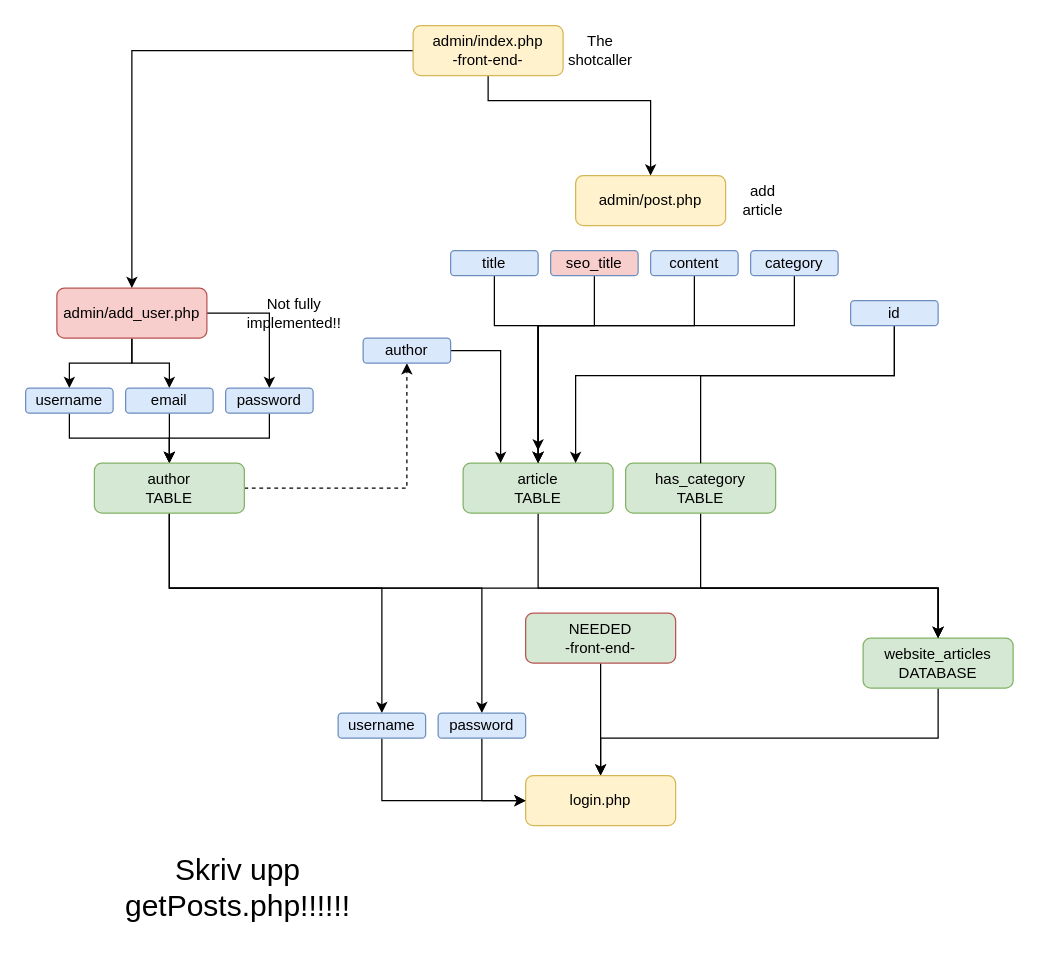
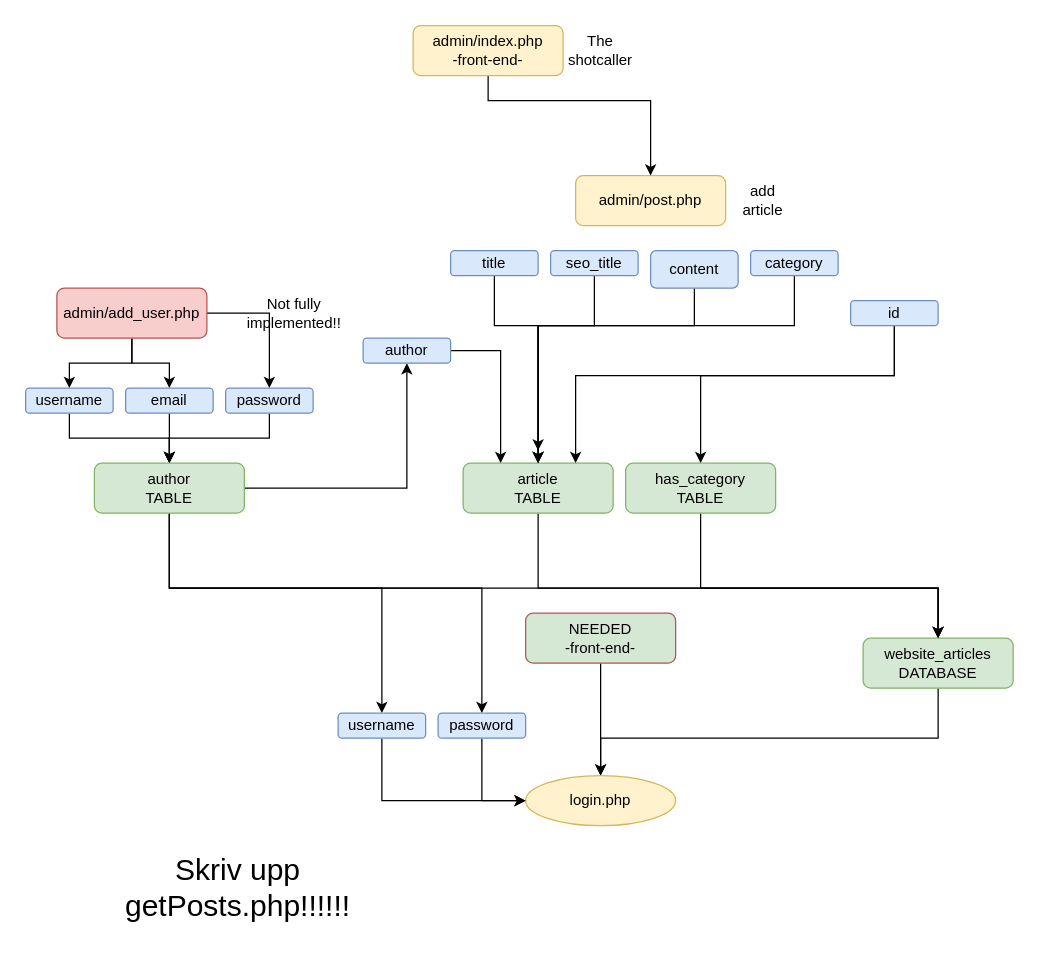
  <mxCell id="0" />
  <mxCell id="1" parent="0" />
  <mxCell id="2" style="edgeStyle=orthogonalEdgeStyle;rounded=0;orthogonalLoop=1;jettySize=auto;html=1;exitX=0.5;exitY=1;exitDx=0;exitDy=0;entryX=0.5;entryY=0;entryDx=0;entryDy=0;" edge="1" parent="1" source="5" target="9"><mxGeometry relative="1" as="geometry" /></mxCell>
  <mxCell id="3" style="edgeStyle=orthogonalEdgeStyle;rounded=0;orthogonalLoop=1;jettySize=auto;html=1;entryX=0.5;entryY=0;entryDx=0;entryDy=0;" edge="1" parent="1" source="5" target="11"><mxGeometry relative="1" as="geometry" /></mxCell>
  <mxCell id="4" style="edgeStyle=orthogonalEdgeStyle;rounded=0;orthogonalLoop=1;jettySize=auto;html=1;entryX=0.5;entryY=0;entryDx=0;entryDy=0;" edge="1" parent="1" source="5" target="13"><mxGeometry relative="1" as="geometry" /></mxCell>
  <mxCell id="5" value="admin/add_user.php" style="rounded=1;whiteSpace=wrap;html=1;fontSize=12;glass=0;strokeWidth=1;shadow=0;fillColor=#f8cecc;strokeColor=#b85450;" parent="1" vertex="1"><mxGeometry x="45" y="230" width="120" height="40" as="geometry" /></mxCell>
  <mxCell id="6" style="edgeStyle=orthogonalEdgeStyle;rounded=0;orthogonalLoop=1;jettySize=auto;html=1;entryX=0.5;entryY=0;entryDx=0;entryDy=0;" edge="1" parent="1" source="7" target="45"><mxGeometry relative="1" as="geometry"><Array as="points"><mxPoint x="750" y="590" /><mxPoint x="480" y="590" /></Array></mxGeometry></mxCell>
  <mxCell id="7" value="website_articles DATABASE" style="rounded=1;whiteSpace=wrap;html=1;fontSize=12;glass=0;strokeWidth=1;shadow=0;fillColor=#d5e8d4;strokeColor=#82b366;" vertex="1" parent="1"><mxGeometry x="690" y="510" width="120" height="40" as="geometry" /></mxCell>
  <mxCell id="8" style="edgeStyle=orthogonalEdgeStyle;rounded=0;orthogonalLoop=1;jettySize=auto;html=1;entryX=0.5;entryY=0;entryDx=0;entryDy=0;" edge="1" parent="1" source="9" target="18"><mxGeometry relative="1" as="geometry" /></mxCell>
  <mxCell id="9" value="username" style="rounded=1;whiteSpace=wrap;html=1;fontSize=12;glass=0;strokeWidth=1;shadow=0;fillColor=#dae8fc;strokeColor=#6c8ebf;" vertex="1" parent="1"><mxGeometry x="20" y="310" width="70" height="20" as="geometry" /></mxCell>
  <mxCell id="10" style="edgeStyle=orthogonalEdgeStyle;rounded=0;orthogonalLoop=1;jettySize=auto;html=1;exitX=0.5;exitY=1;exitDx=0;exitDy=0;" edge="1" parent="1" source="11"><mxGeometry relative="1" as="geometry"><mxPoint x="135" y="370" as="targetPoint" /></mxGeometry></mxCell>
  <mxCell id="11" value="email" style="rounded=1;whiteSpace=wrap;html=1;fontSize=12;glass=0;strokeWidth=1;shadow=0;fillColor=#dae8fc;strokeColor=#6c8ebf;" vertex="1" parent="1"><mxGeometry x="100" y="310" width="70" height="20" as="geometry" /></mxCell>
  <mxCell id="12" style="edgeStyle=orthogonalEdgeStyle;rounded=0;orthogonalLoop=1;jettySize=auto;html=1;entryX=0.5;entryY=0;entryDx=0;entryDy=0;" edge="1" parent="1" source="13" target="18"><mxGeometry relative="1" as="geometry" /></mxCell>
  <mxCell id="13" value="password" style="rounded=1;whiteSpace=wrap;html=1;fontSize=12;glass=0;strokeWidth=1;shadow=0;fillColor=#dae8fc;strokeColor=#6c8ebf;" vertex="1" parent="1"><mxGeometry x="180" y="310" width="70" height="20" as="geometry" /></mxCell>
- <mxCell id="14" style="edgeStyle=orthogonalEdgeStyle;rounded=0;orthogonalLoop=1;jettySize=auto;html=1;entryX=0.5;entryY=1;entryDx=0;entryDy=0;dashed=1;" edge="1" parent="1" source="18" target="40"><mxGeometry relative="1" as="geometry" /></mxCell>
+ <mxCell id="14" style="edgeStyle=orthogonalEdgeStyle;rounded=0;orthogonalLoop=1;jettySize=auto;html=1;entryX=0.5;entryY=1;entryDx=0;entryDy=0;" edge="1" parent="1" source="18" target="40"><mxGeometry relative="1" as="geometry" /></mxCell>
  <mxCell id="15" style="edgeStyle=orthogonalEdgeStyle;rounded=0;orthogonalLoop=1;jettySize=auto;html=1;entryX=0.5;entryY=0;entryDx=0;entryDy=0;" edge="1" parent="1" source="18" target="7"><mxGeometry relative="1" as="geometry"><Array as="points"><mxPoint x="135" y="470" /><mxPoint x="750" y="470" /></Array></mxGeometry></mxCell>
  <mxCell id="16" style="edgeStyle=orthogonalEdgeStyle;rounded=0;orthogonalLoop=1;jettySize=auto;html=1;entryX=0.5;entryY=0;entryDx=0;entryDy=0;" edge="1" parent="1" source="18" target="47"><mxGeometry relative="1" as="geometry"><Array as="points"><mxPoint x="135" y="470" /><mxPoint x="305" y="470" /></Array></mxGeometry></mxCell>
  <mxCell id="17" style="edgeStyle=orthogonalEdgeStyle;rounded=0;orthogonalLoop=1;jettySize=auto;html=1;entryX=0.5;entryY=0;entryDx=0;entryDy=0;" edge="1" parent="1" source="18" target="49"><mxGeometry relative="1" as="geometry"><Array as="points"><mxPoint x="135" y="470" /><mxPoint x="385" y="470" /></Array></mxGeometry></mxCell>
  <mxCell id="18" value="author&lt;br&gt;TABLE" style="rounded=1;whiteSpace=wrap;html=1;fontSize=12;glass=0;strokeWidth=1;shadow=0;fillColor=#d5e8d4;strokeColor=#82b366;" vertex="1" parent="1"><mxGeometry x="75" y="370" width="120" height="40" as="geometry" /></mxCell>
  <mxCell id="19" value="Not fully implemented!!" style="text;html=1;strokeColor=none;fillColor=none;align=center;verticalAlign=middle;whiteSpace=wrap;rounded=0;" vertex="1" parent="1"><mxGeometry x="215" y="240" width="40" height="20" as="geometry" /></mxCell>
  <mxCell id="20" value="admin/post.php" style="rounded=1;whiteSpace=wrap;html=1;fontSize=12;glass=0;strokeWidth=1;shadow=0;fillColor=#fff2cc;strokeColor=#d6b656;" vertex="1" parent="1"><mxGeometry x="460" y="140" width="120" height="40" as="geometry" /></mxCell>
  <mxCell id="21" style="edgeStyle=orthogonalEdgeStyle;rounded=0;orthogonalLoop=1;jettySize=auto;html=1;entryX=0.5;entryY=0;entryDx=0;entryDy=0;" edge="1" parent="1" source="22" target="7"><mxGeometry relative="1" as="geometry"><Array as="points"><mxPoint x="430" y="470" /><mxPoint x="750" y="470" /></Array></mxGeometry></mxCell>
  <mxCell id="22" value="article&lt;br&gt;TABLE" style="rounded=1;whiteSpace=wrap;html=1;fontSize=12;glass=0;strokeWidth=1;shadow=0;fillColor=#d5e8d4;strokeColor=#82b366;" vertex="1" parent="1"><mxGeometry x="370" y="370" width="120" height="40" as="geometry" /></mxCell>
- <mxCell id="23" style="edgeStyle=orthogonalEdgeStyle;rounded=0;orthogonalLoop=1;jettySize=auto;html=1;entryX=0.5;entryY=0;entryDx=0;entryDy=0;" edge="1" parent="1" source="25" target="5"><mxGeometry relative="1" as="geometry" /></mxCell>
  <mxCell id="24" style="edgeStyle=orthogonalEdgeStyle;rounded=0;orthogonalLoop=1;jettySize=auto;html=1;entryX=0.5;entryY=0;entryDx=0;entryDy=0;" edge="1" parent="1" source="25" target="20"><mxGeometry relative="1" as="geometry"><Array as="points"><mxPoint x="390" y="80" /><mxPoint x="520" y="80" /></Array></mxGeometry></mxCell>
  <mxCell id="25" value="admin/index.php&lt;br&gt;-front-end-" style="rounded=1;whiteSpace=wrap;html=1;fontSize=12;glass=0;strokeWidth=1;shadow=0;fillColor=#fff2cc;strokeColor=#d6b656;" vertex="1" parent="1"><mxGeometry x="330" y="20" width="120" height="40" as="geometry" /></mxCell>
  <mxCell id="26" value="The shotcaller" style="text;html=1;align=center;verticalAlign=middle;whiteSpace=wrap;rounded=0;" vertex="1" parent="1"><mxGeometry x="460" y="30" width="40" height="20" as="geometry" /></mxCell>
  <mxCell id="27" style="edgeStyle=orthogonalEdgeStyle;rounded=0;orthogonalLoop=1;jettySize=auto;html=1;entryX=0.5;entryY=0;entryDx=0;entryDy=0;" edge="1" parent="1" source="28" target="7"><mxGeometry relative="1" as="geometry"><Array as="points"><mxPoint x="560" y="470" /><mxPoint x="750" y="470" /></Array></mxGeometry></mxCell>
  <mxCell id="28" value="has_category&lt;br&gt;TABLE" style="rounded=1;whiteSpace=wrap;html=1;fontSize=12;glass=0;strokeWidth=1;shadow=0;fillColor=#d5e8d4;strokeColor=#82b366;" vertex="1" parent="1"><mxGeometry x="500" y="370" width="120" height="40" as="geometry" /></mxCell>
  <mxCell id="29" style="edgeStyle=orthogonalEdgeStyle;rounded=0;orthogonalLoop=1;jettySize=auto;html=1;entryX=0.5;entryY=0;entryDx=0;entryDy=0;" edge="1" parent="1" source="30" target="45"><mxGeometry relative="1" as="geometry" /></mxCell>
  <mxCell id="30" value="NEEDED&lt;br&gt;-front-end-" style="rounded=1;whiteSpace=wrap;html=1;fontSize=12;glass=0;strokeWidth=1;shadow=0;fillColor=#d5e8d4;strokeColor=#b85450;" vertex="1" parent="1"><mxGeometry x="420" y="490" width="120" height="40" as="geometry" /></mxCell>
  <mxCell id="31" style="edgeStyle=orthogonalEdgeStyle;rounded=0;orthogonalLoop=1;jettySize=auto;html=1;entryX=0.5;entryY=0;entryDx=0;entryDy=0;" edge="1" parent="1" source="32" target="22"><mxGeometry relative="1" as="geometry"><Array as="points"><mxPoint x="395" y="260" /><mxPoint x="430" y="260" /></Array></mxGeometry></mxCell>
  <mxCell id="32" value="title" style="rounded=1;whiteSpace=wrap;html=1;fontSize=12;glass=0;strokeWidth=1;shadow=0;fillColor=#dae8fc;strokeColor=#6c8ebf;" vertex="1" parent="1"><mxGeometry x="360" y="200" width="70" height="20" as="geometry" /></mxCell>
  <mxCell id="33" style="edgeStyle=orthogonalEdgeStyle;rounded=0;orthogonalLoop=1;jettySize=auto;html=1;" edge="1" parent="1" source="34"><mxGeometry relative="1" as="geometry"><mxPoint x="430" y="360" as="targetPoint" /><Array as="points"><mxPoint x="555" y="260" /><mxPoint x="430" y="260" /></Array></mxGeometry></mxCell>
- <mxCell id="34" value="content" style="rounded=1;whiteSpace=wrap;html=1;fontSize=12;glass=0;strokeWidth=1;shadow=0;fillColor=#dae8fc;strokeColor=#6c8ebf;" vertex="1" parent="1"><mxGeometry x="520" y="200" width="70" height="20" as="geometry" /></mxCell>
+ <mxCell id="34" value="content" style="rounded=1;whiteSpace=wrap;html=1;fontSize=12;glass=0;strokeWidth=1;shadow=0;fillColor=#dae8fc;strokeColor=#6c8ebf;" vertex="1" parent="1"><mxGeometry x="520" y="200" width="70" height="30" as="geometry" /></mxCell>
  <mxCell id="35" style="edgeStyle=orthogonalEdgeStyle;rounded=0;orthogonalLoop=1;jettySize=auto;html=1;entryX=0.5;entryY=0;entryDx=0;entryDy=0;" edge="1" parent="1" source="36" target="22"><mxGeometry relative="1" as="geometry"><Array as="points"><mxPoint x="635" y="260" /><mxPoint x="430" y="260" /></Array></mxGeometry></mxCell>
  <mxCell id="36" value="category" style="rounded=1;whiteSpace=wrap;html=1;fontSize=12;glass=0;strokeWidth=1;shadow=0;fillColor=#dae8fc;strokeColor=#6c8ebf;" vertex="1" parent="1"><mxGeometry x="600" y="200" width="70" height="20" as="geometry" /></mxCell>
  <mxCell id="37" style="edgeStyle=orthogonalEdgeStyle;rounded=0;orthogonalLoop=1;jettySize=auto;html=1;entryX=0.5;entryY=0;entryDx=0;entryDy=0;" edge="1" parent="1" source="38" target="22"><mxGeometry relative="1" as="geometry"><Array as="points"><mxPoint x="475" y="260" /><mxPoint x="430" y="260" /></Array></mxGeometry></mxCell>
- <mxCell id="38" value="seo_title" style="rounded=1;whiteSpace=wrap;html=1;fontSize=12;glass=0;strokeWidth=1;shadow=0;fillColor=#f8cecc;strokeColor=#6c8ebf;" vertex="1" parent="1"><mxGeometry x="440" y="200" width="70" height="20" as="geometry" /></mxCell>
+ <mxCell id="38" value="seo_title" style="rounded=1;whiteSpace=wrap;html=1;fontSize=12;glass=0;strokeWidth=1;shadow=0;fillColor=#dae8fc;strokeColor=#6c8ebf;" vertex="1" parent="1"><mxGeometry x="440" y="200" width="70" height="20" as="geometry" /></mxCell>
  <mxCell id="39" style="edgeStyle=orthogonalEdgeStyle;rounded=0;orthogonalLoop=1;jettySize=auto;html=1;entryX=0.25;entryY=0;entryDx=0;entryDy=0;" edge="1" parent="1" source="40" target="22"><mxGeometry relative="1" as="geometry" /></mxCell>
  <mxCell id="40" value="author" style="rounded=1;whiteSpace=wrap;html=1;fontSize=12;glass=0;strokeWidth=1;shadow=0;fillColor=#dae8fc;strokeColor=#6c8ebf;" vertex="1" parent="1"><mxGeometry x="290" y="270" width="70" height="20" as="geometry" /></mxCell>
- <mxCell id="41" style="edgeStyle=orthogonalEdgeStyle;rounded=0;orthogonalLoop=1;jettySize=auto;html=1;entryX=0.5;entryY=0;entryDx=0;entryDy=0;endArrow=none;" edge="1" parent="1" source="43" target="28"><mxGeometry relative="1" as="geometry"><Array as="points"><mxPoint x="715" y="300" /><mxPoint x="560" y="300" /></Array></mxGeometry></mxCell>
+ <mxCell id="41" style="edgeStyle=orthogonalEdgeStyle;rounded=0;orthogonalLoop=1;jettySize=auto;html=1;entryX=0.5;entryY=0;entryDx=0;entryDy=0;" edge="1" parent="1" source="43" target="28"><mxGeometry relative="1" as="geometry"><Array as="points"><mxPoint x="715" y="300" /><mxPoint x="560" y="300" /></Array></mxGeometry></mxCell>
  <mxCell id="42" style="edgeStyle=orthogonalEdgeStyle;rounded=0;orthogonalLoop=1;jettySize=auto;html=1;entryX=0.75;entryY=0;entryDx=0;entryDy=0;" edge="1" parent="1" source="43" target="22"><mxGeometry relative="1" as="geometry"><Array as="points"><mxPoint x="715" y="300" /><mxPoint x="460" y="300" /></Array></mxGeometry></mxCell>
  <mxCell id="43" value="id" style="rounded=1;whiteSpace=wrap;html=1;fontSize=12;glass=0;strokeWidth=1;shadow=0;fillColor=#dae8fc;strokeColor=#6c8ebf;" vertex="1" parent="1"><mxGeometry x="680" y="240" width="70" height="20" as="geometry" /></mxCell>
  <mxCell id="44" value="add article" style="text;html=1;strokeColor=none;fillColor=none;align=center;verticalAlign=middle;whiteSpace=wrap;rounded=0;" vertex="1" parent="1"><mxGeometry x="590" y="150" width="40" height="20" as="geometry" /></mxCell>
- <mxCell id="45" value="login.php" style="rounded=1;whiteSpace=wrap;html=1;fontSize=12;glass=0;strokeWidth=1;shadow=0;fillColor=#fff2cc;strokeColor=#d6b656;" vertex="1" parent="1"><mxGeometry x="420" y="620" width="120" height="40" as="geometry" /></mxCell>
+ <mxCell id="45" value="login.php" style="ellipse;whiteSpace=wrap;html=1;fontSize=12;glass=0;strokeWidth=1;shadow=0;fillColor=#fff2cc;strokeColor=#d6b656;" vertex="1" parent="1"><mxGeometry x="420" y="620" width="120" height="40" as="geometry" /></mxCell>
  <mxCell id="46" style="edgeStyle=orthogonalEdgeStyle;rounded=0;orthogonalLoop=1;jettySize=auto;html=1;entryX=0;entryY=0.5;entryDx=0;entryDy=0;" edge="1" parent="1" source="47" target="45"><mxGeometry relative="1" as="geometry"><Array as="points"><mxPoint x="305" y="640" /></Array></mxGeometry></mxCell>
  <mxCell id="47" value="username" style="rounded=1;whiteSpace=wrap;html=1;fontSize=12;glass=0;strokeWidth=1;shadow=0;fillColor=#dae8fc;strokeColor=#6c8ebf;" vertex="1" parent="1"><mxGeometry x="270" y="570" width="70" height="20" as="geometry" /></mxCell>
  <mxCell id="48" style="edgeStyle=orthogonalEdgeStyle;rounded=0;orthogonalLoop=1;jettySize=auto;html=1;entryX=0;entryY=0.5;entryDx=0;entryDy=0;" edge="1" parent="1" source="49" target="45"><mxGeometry relative="1" as="geometry" /></mxCell>
  <mxCell id="49" value="password" style="rounded=1;whiteSpace=wrap;html=1;fontSize=12;glass=0;strokeWidth=1;shadow=0;fillColor=#dae8fc;strokeColor=#6c8ebf;" vertex="1" parent="1"><mxGeometry x="350" y="570" width="70" height="20" as="geometry" /></mxCell>
  <mxCell id="50" value="&lt;font style=&quot;font-size: 24px&quot;&gt;Skriv upp getPosts.php!!!!!!&lt;/font&gt;" style="text;html=1;strokeColor=none;fillColor=none;align=center;verticalAlign=middle;whiteSpace=wrap;rounded=0;" vertex="1" parent="1"><mxGeometry x="100" y="670" width="180" height="80" as="geometry" /></mxCell>
